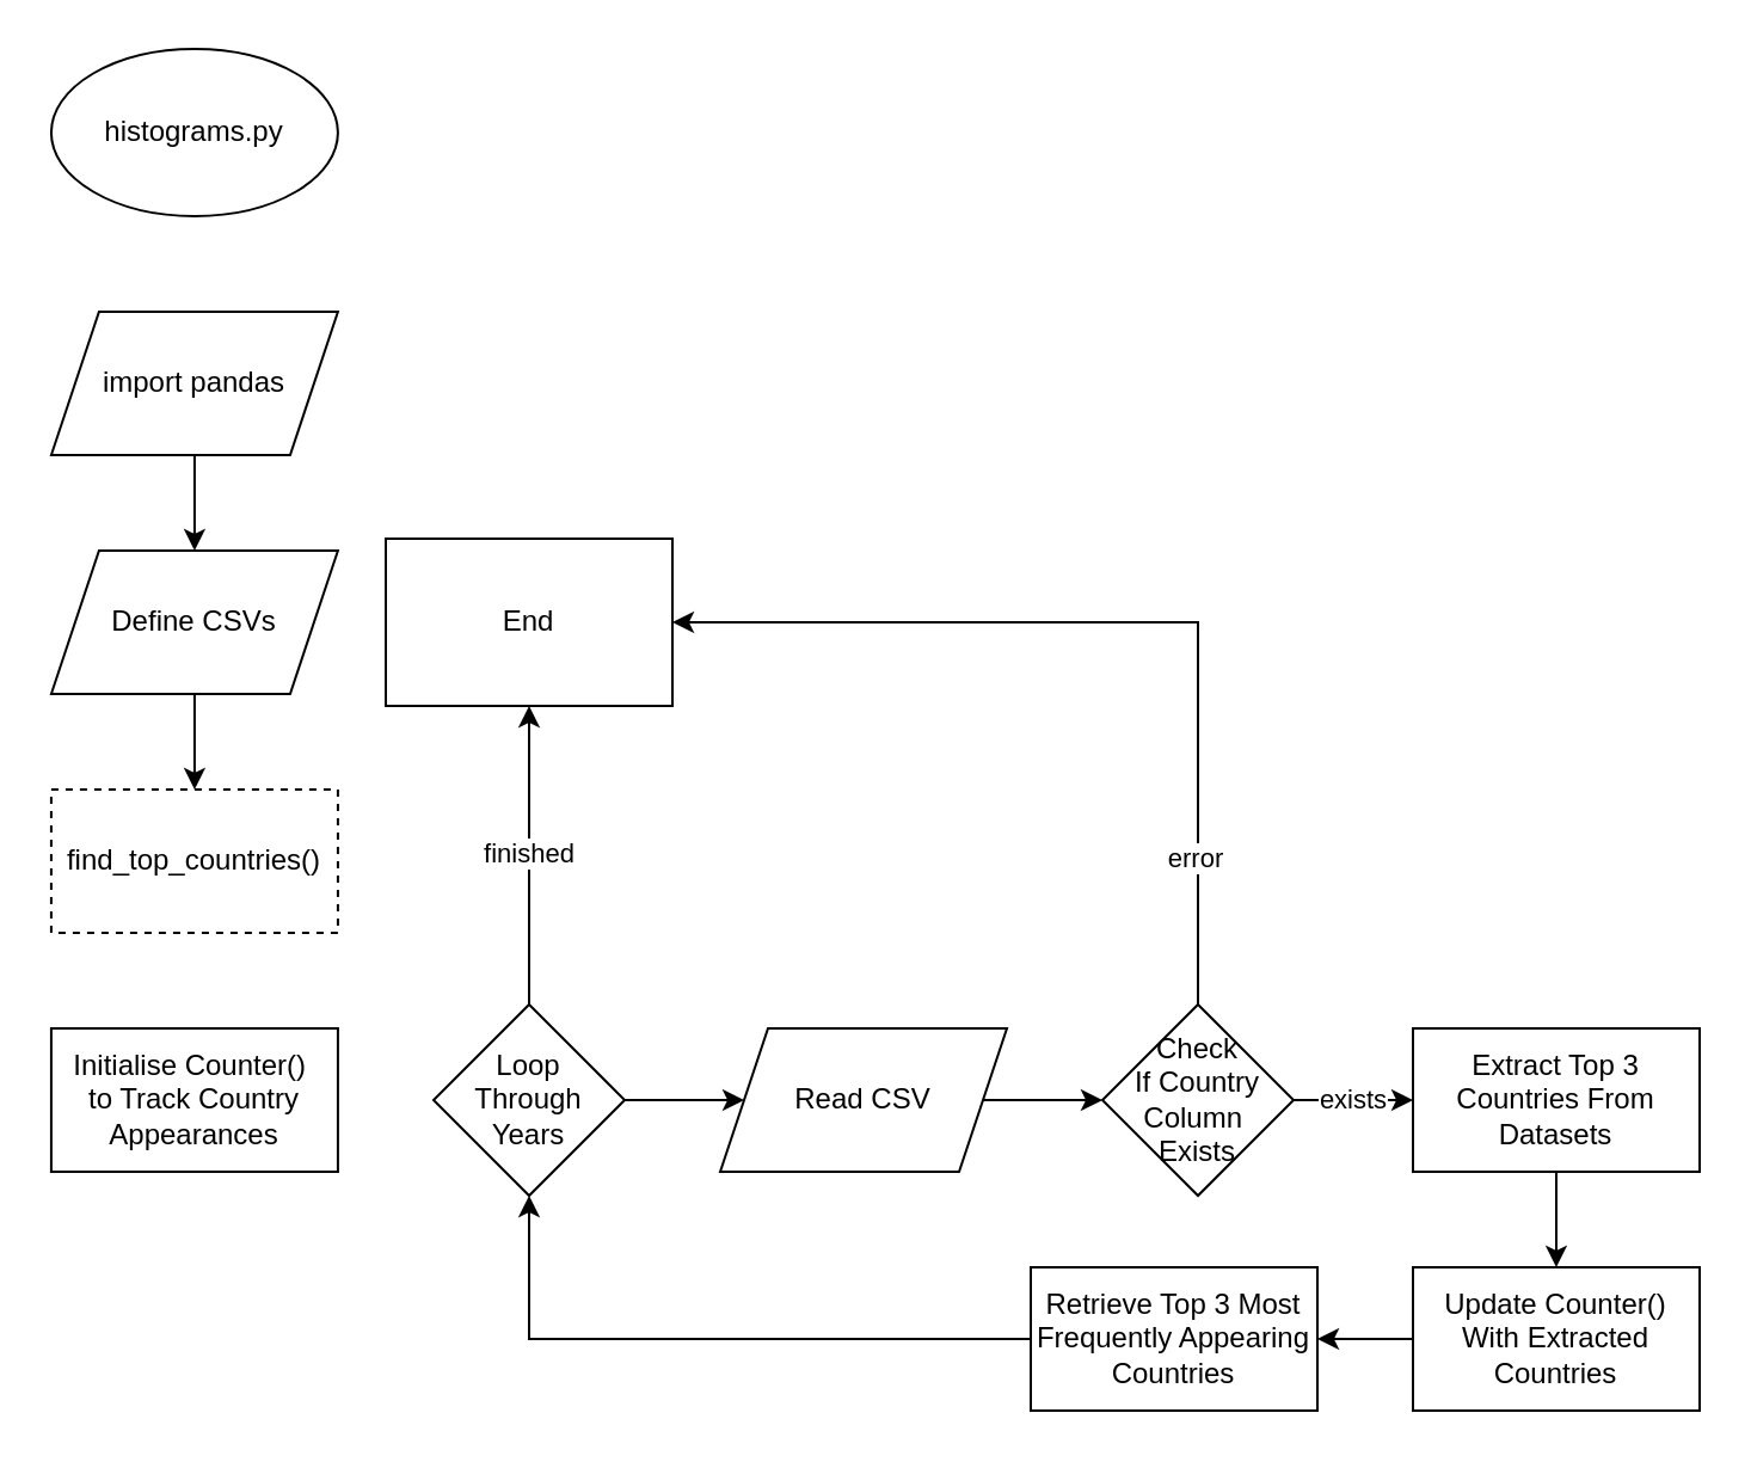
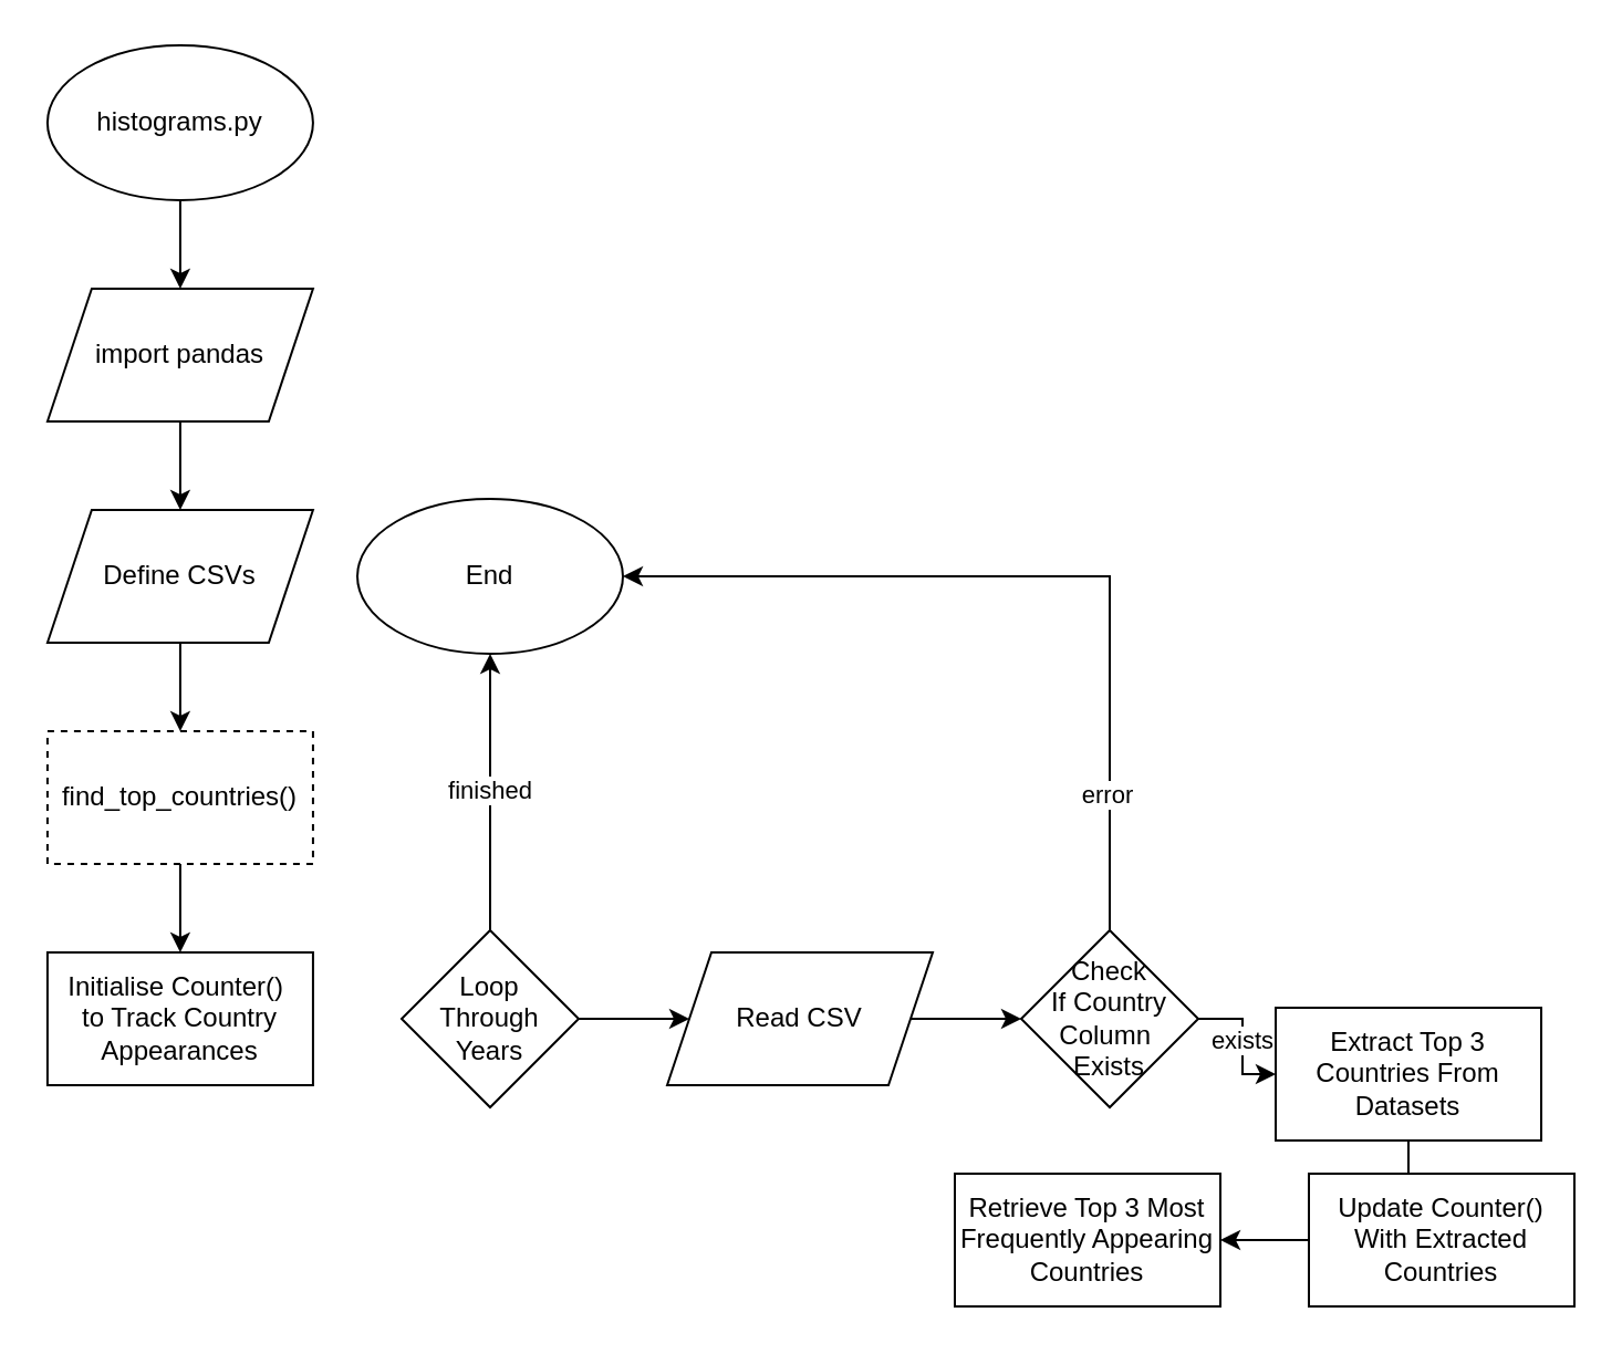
  <mxCell id="0" />
  <mxCell id="1" parent="0" />
+ <mxCell id="2" style="edgeStyle=orthogonalEdgeStyle;rounded=0;orthogonalLoop=1;jettySize=auto;html=1;" edge="1" parent="1" source="3" target="7"><mxGeometry relative="1" as="geometry" /></mxCell>
  <mxCell id="3" value="&lt;p&gt;histograms.py&lt;/p&gt;" style="ellipse;whiteSpace=wrap;html=1;" vertex="1" parent="1"><mxGeometry x="20.96" y="20" width="120" height="70" as="geometry" /></mxCell>
  <mxCell id="4" value="" style="edgeStyle=orthogonalEdgeStyle;rounded=0;orthogonalLoop=1;jettySize=auto;html=1;" edge="1" parent="1" source="5" target="23"><mxGeometry relative="1" as="geometry" /></mxCell>
  <mxCell id="5" value="Define CSVs" style="shape=parallelogram;perimeter=parallelogramPerimeter;whiteSpace=wrap;html=1;fixedSize=1;" vertex="1" parent="1"><mxGeometry x="20.96" y="230" width="120" height="60" as="geometry" /></mxCell>
  <mxCell id="6" style="edgeStyle=orthogonalEdgeStyle;rounded=0;orthogonalLoop=1;jettySize=auto;html=1;entryX=0.5;entryY=0;entryDx=0;entryDy=0;" edge="1" parent="1" source="7" target="5"><mxGeometry relative="1" as="geometry" /></mxCell>
  <mxCell id="7" value="&lt;font face=&quot;Helvetica&quot;&gt;import pandas&lt;/font&gt;" style="shape=parallelogram;perimeter=parallelogramPerimeter;whiteSpace=wrap;html=1;fixedSize=1;" vertex="1" parent="1"><mxGeometry x="20.96" y="130" width="120" height="60" as="geometry" /></mxCell>
  <mxCell id="8" value="" style="edgeStyle=orthogonalEdgeStyle;rounded=0;orthogonalLoop=1;jettySize=auto;html=1;" edge="1" parent="1" source="10" target="12"><mxGeometry relative="1" as="geometry" /></mxCell>
  <mxCell id="9" value="finished" style="edgeStyle=orthogonalEdgeStyle;rounded=0;orthogonalLoop=1;jettySize=auto;html=1;" edge="1" parent="1" source="10" target="21"><mxGeometry relative="1" as="geometry" /></mxCell>
  <mxCell id="10" value="Loop&lt;div&gt;Through&lt;br&gt;Years&lt;/div&gt;" style="rhombus;whiteSpace=wrap;html=1;" vertex="1" parent="1"><mxGeometry x="181" y="420" width="80" height="80" as="geometry" /></mxCell>
  <mxCell id="11" value="" style="edgeStyle=orthogonalEdgeStyle;rounded=0;orthogonalLoop=1;jettySize=auto;html=1;" edge="1" parent="1" source="12" target="16"><mxGeometry relative="1" as="geometry" /></mxCell>
  <mxCell id="12" value="Read CSV" style="shape=parallelogram;perimeter=parallelogramPerimeter;whiteSpace=wrap;html=1;fixedSize=1;" vertex="1" parent="1"><mxGeometry x="301" y="430" width="120" height="60" as="geometry" /></mxCell>
  <mxCell id="13" value="exists" style="edgeStyle=orthogonalEdgeStyle;rounded=0;orthogonalLoop=1;jettySize=auto;html=1;" edge="1" parent="1" source="16" target="18"><mxGeometry relative="1" as="geometry" /></mxCell>
  <mxCell id="14" value="" style="edgeStyle=orthogonalEdgeStyle;rounded=0;orthogonalLoop=1;jettySize=auto;html=1;entryX=1;entryY=0.5;entryDx=0;entryDy=0;" edge="1" parent="1" source="16" target="21"><mxGeometry relative="1" as="geometry"><Array as="points"><mxPoint x="501" y="260" /></Array></mxGeometry></mxCell>
  <mxCell id="15" value="error" style="edgeLabel;html=1;align=center;verticalAlign=middle;resizable=0;points=[];" connectable="0" vertex="1" parent="14"><mxGeometry x="-0.674" y="2" relative="1" as="geometry"><mxPoint as="offset" /></mxGeometry></mxCell>
  <mxCell id="16" value="Check If&amp;nbsp;&lt;span style=&quot;background-color: transparent; color: light-dark(rgb(0, 0, 0), rgb(255, 255, 255));&quot;&gt;Country &lt;/span&gt;&lt;span style=&quot;background-color: transparent; color: light-dark(rgb(0, 0, 0), rgb(255, 255, 255));&quot;&gt;Column&amp;nbsp;&lt;/span&gt;&lt;div&gt;&lt;span style=&quot;background-color: transparent; color: light-dark(rgb(0, 0, 0), rgb(255, 255, 255));&quot;&gt;Exists&lt;/span&gt;&lt;/div&gt;" style="rhombus;whiteSpace=wrap;html=1;" vertex="1" parent="1"><mxGeometry x="461" y="420" width="80" height="80" as="geometry" /></mxCell>
  <mxCell id="17" value="" style="edgeStyle=orthogonalEdgeStyle;rounded=0;orthogonalLoop=1;jettySize=auto;html=1;" edge="1" parent="1" source="18" target="20"><mxGeometry relative="1" as="geometry" /></mxCell>
- <mxCell id="18" value="Extract Top 3 Countries From Datasets" style="rounded=0;whiteSpace=wrap;html=1;" vertex="1" parent="1"><mxGeometry x="591" y="430" width="120" height="60" as="geometry" /></mxCell>
+ <mxCell id="18" value="Extract Top 3 Countries From Datasets" style="rounded=0;whiteSpace=wrap;html=1;" vertex="1" parent="1"><mxGeometry x="576" y="455" width="120" height="60" as="geometry" /></mxCell>
  <mxCell id="19" value="" style="edgeStyle=orthogonalEdgeStyle;rounded=0;orthogonalLoop=1;jettySize=auto;html=1;" edge="1" parent="1" source="20" target="26"><mxGeometry relative="1" as="geometry" /></mxCell>
  <mxCell id="20" value="Update Counter() With Extracted Countries" style="rounded=0;whiteSpace=wrap;html=1;" vertex="1" parent="1"><mxGeometry x="591" y="530" width="120" height="60" as="geometry" /></mxCell>
- <mxCell id="21" value="&lt;p&gt;End&lt;/p&gt;" style="whiteSpace=wrap;html=1;rounded=0;" vertex="1" parent="1"><mxGeometry x="161" y="225" width="120" height="70" as="geometry" /></mxCell>
+ <mxCell id="21" value="&lt;p&gt;End&lt;/p&gt;" style="ellipse;whiteSpace=wrap;html=1;" vertex="1" parent="1"><mxGeometry x="161" y="225" width="120" height="70" as="geometry" /></mxCell>
+ <mxCell id="22" value="" style="edgeStyle=orthogonalEdgeStyle;rounded=0;orthogonalLoop=1;jettySize=auto;html=1;" edge="1" parent="1" source="23" target="24"><mxGeometry relative="1" as="geometry" /></mxCell>
  <mxCell id="23" value="find_top_countries()" style="rounded=0;whiteSpace=wrap;html=1;dashed=1;" vertex="1" parent="1"><mxGeometry x="20.96" y="330" width="120" height="60" as="geometry" /></mxCell>
  <mxCell id="24" value="Initialise Counter()&amp;nbsp;&lt;div&gt;to Track Country&lt;/div&gt;&lt;div&gt;Appearances&lt;/div&gt;" style="rounded=0;whiteSpace=wrap;html=1;" vertex="1" parent="1"><mxGeometry x="20.96" y="430" width="120" height="60" as="geometry" /></mxCell>
- <mxCell id="25" style="edgeStyle=orthogonalEdgeStyle;rounded=0;orthogonalLoop=1;jettySize=auto;html=1;entryX=0.5;entryY=1;entryDx=0;entryDy=0;" edge="1" parent="1" source="26" target="10"><mxGeometry relative="1" as="geometry" /></mxCell>
  <mxCell id="26" value="Retrieve Top 3 Most Frequently Appearing Countries" style="rounded=0;whiteSpace=wrap;html=1;" vertex="1" parent="1"><mxGeometry x="431" y="530" width="120" height="60" as="geometry" /></mxCell>
